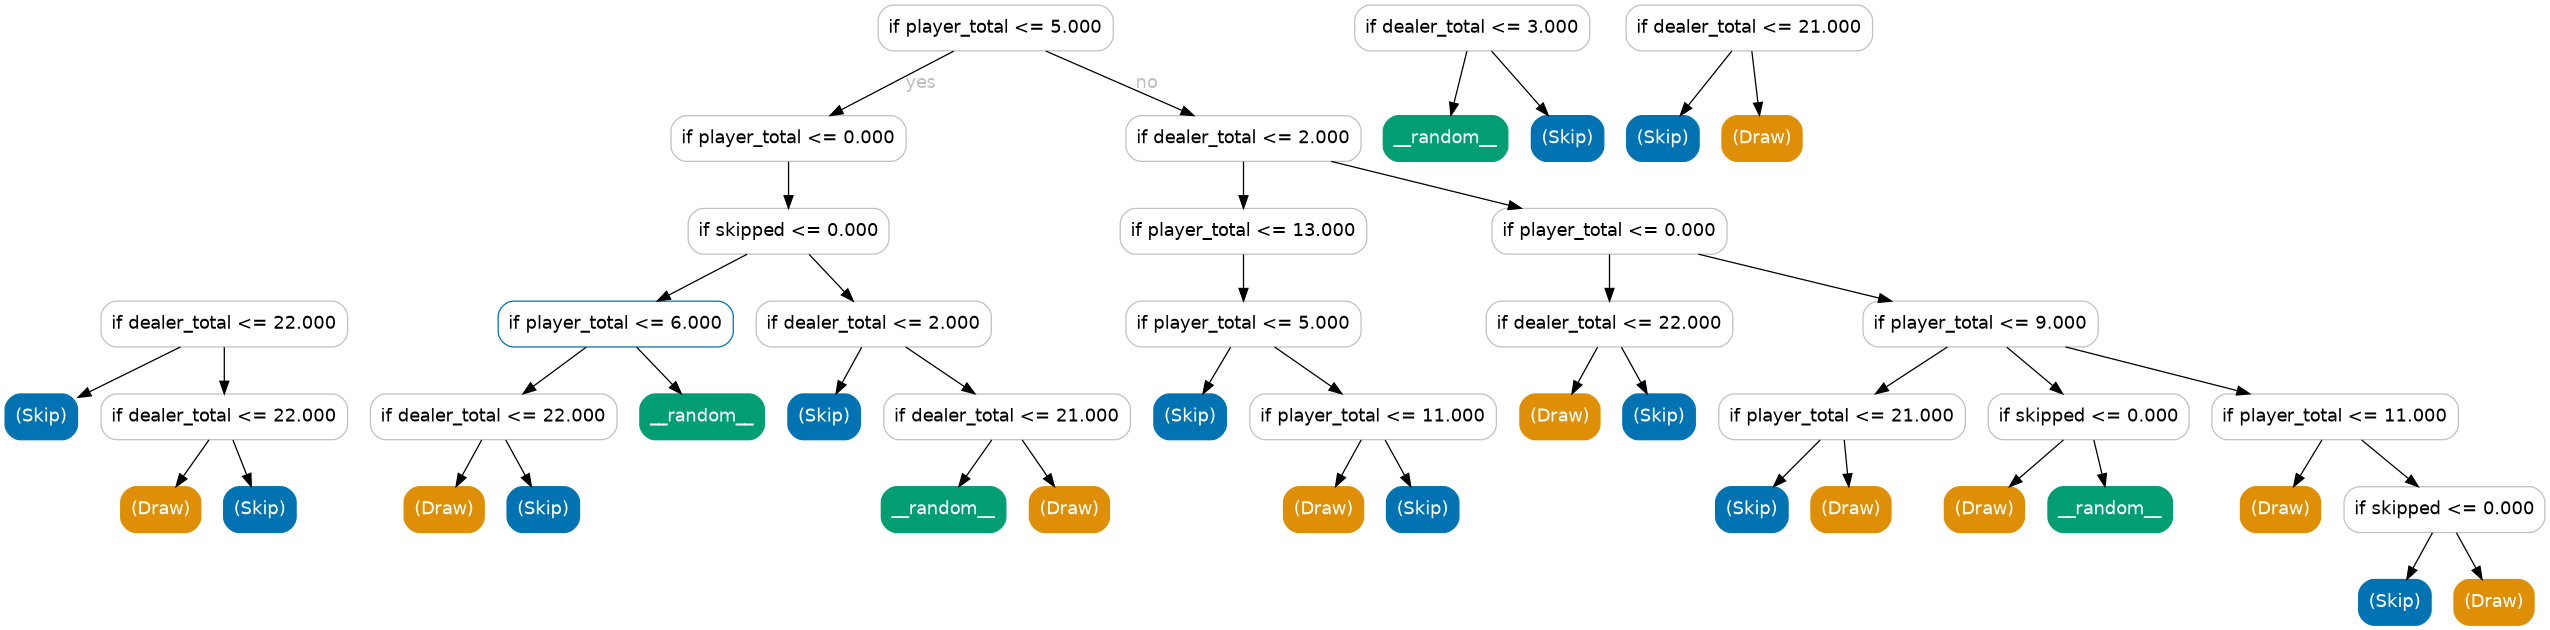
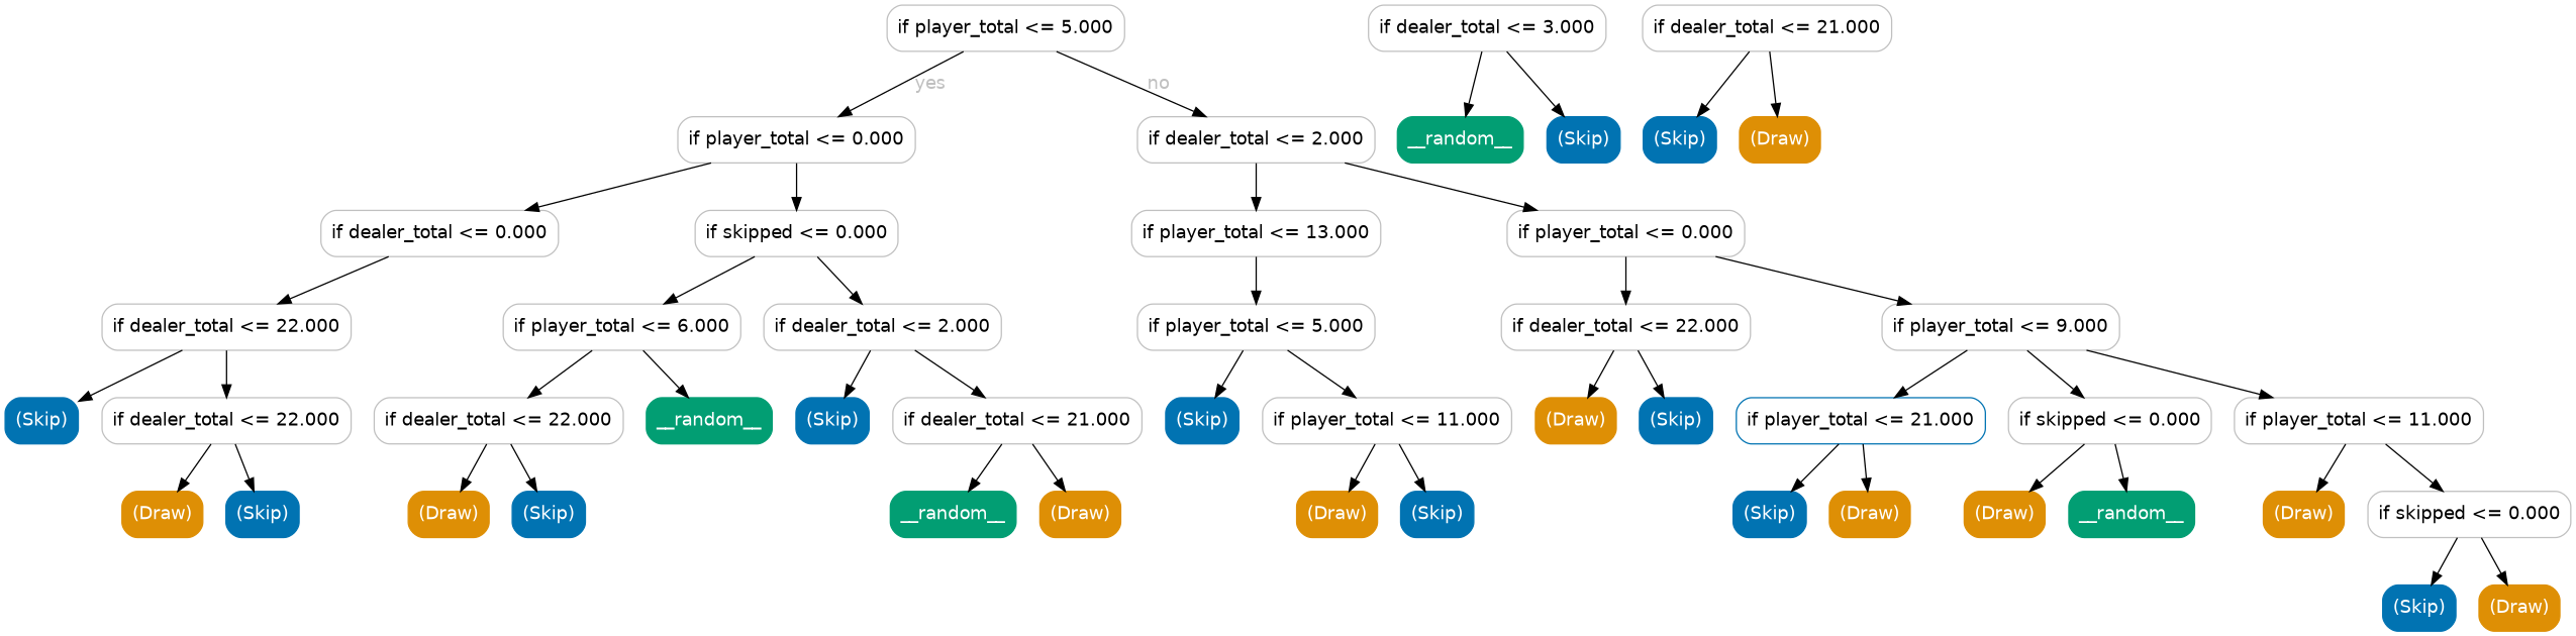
  digraph {
    node [color=gray fillcolor=white fontname=helvetica shape=box style="filled, rounded" fontcolor=white]
    edge [fontcolor=gray fontname=helvetica]
    n1 [height=0.5 label="if player_total <= 5.000" width=2.5694 fontcolor=""]
    n2 [height=0.5 label="if player_total <= 0.000" width=2.5694 fontcolor=""]
    n3 [height=0.5 label="if dealer_total <= 2.000" width=2.5694 fontcolor=""]
+   n4 [height=0.5 label="if dealer_total <= 0.000" width=2.5694 fontcolor=""]
    n5 [height=0.5 label="if skipped <= 0.000" width=2.1944 fontcolor=""]
    n6 [height=0.5 label="if player_total <= 13.000" width=2.6944 fontcolor=""]
    n7 [height=0.5 label="if player_total <= 0.000" width=2.5694 fontcolor=""]
    n8 [height=0.5 label="if dealer_total <= 22.000" width=2.6944 fontcolor=""]
-   n9 [color="#0173b2" height=0.5 label="if player_total <= 6.000" width=2.5694 fontcolor=""]
+   n9 [height=0.5 label="if player_total <= 6.000" width=2.5694 fontcolor=""]
    n10 [height=0.5 label="if dealer_total <= 2.000" width=2.5694 fontcolor=""]
    n11 [height=0.5 label="if player_total <= 5.000" width=2.5694 fontcolor=""]
    n12 [height=0.5 label="if dealer_total <= 22.000" width=2.6944 fontcolor=""]
    n13 [height=0.5 label="if player_total <= 9.000" width=2.5694 fontcolor=""]
    n14 [color="#0173b2" fillcolor="#0173b2" height=0.5 label="(Skip)" width=0.79167]
    n15 [height=0.5 label="if dealer_total <= 22.000" width=2.6944 fontcolor=""]
    n16 [height=0.5 label="if dealer_total <= 22.000" width=2.6944 fontcolor=""]
    n17 [color="#029e73" fillcolor="#029e73" height=0.5 label=__random__ width=1.3611]
    n18 [color="#0173b2" fillcolor="#0173b2" height=0.5 label="(Skip)" width=0.79167]
    n19 [height=0.5 label="if dealer_total <= 21.000" width=2.6944 fontcolor=""]
    n20 [height=0.5 label="if dealer_total <= 3.000" width=2.5694 fontcolor=""]
    n21 [color="#029e73" fillcolor="#029e73" height=0.5 label=__random__ width=1.3611]
    n22 [color="#0173b2" fillcolor="#0173b2" height=0.5 label="(Skip)" width=0.79167]
    n23 [height=0.5 label="if dealer_total <= 21.000" width=2.6944 fontcolor=""]
    n24 [color="#0173b2" fillcolor="#0173b2" height=0.5 label="(Skip)" width=0.79167]
    n25 [color="#de8f05" fillcolor="#de8f05" height=0.5 label="(Draw)" width=0.875]
    n26 [color="#de8f05" fillcolor="#de8f05" height=0.5 label="(Draw)" width=0.875]
    n27 [color="#0173b2" fillcolor="#0173b2" height=0.5 label="(Skip)" width=0.79167]
    n28 [color="#de8f05" fillcolor="#de8f05" height=0.5 label="(Draw)" width=0.875]
    n29 [color="#0173b2" fillcolor="#0173b2" height=0.5 label="(Skip)" width=0.79167]
    n30 [color="#029e73" fillcolor="#029e73" height=0.5 label=__random__ width=1.3611]
    n31 [color="#de8f05" fillcolor="#de8f05" height=0.5 label="(Draw)" width=0.875]
    n32 [color="#0173b2" fillcolor="#0173b2" height=0.5 label="(Skip)" width=0.79167]
    n33 [height=0.5 label="if player_total <= 11.000" width=2.6944 fontcolor=""]
-   n34 [height=0.5 label="if player_total <= 21.000" width=2.6944 fontcolor=""]
+   n34 [color="#0173b2" height=0.5 label="if player_total <= 21.000" width=2.6944 fontcolor=""]
    n35 [color="#0173b2" fillcolor="#0173b2" height=0.5 label="(Skip)" width=0.79167]
    n36 [color="#de8f05" fillcolor="#de8f05" height=0.5 label="(Draw)" width=0.875]
    n37 [color="#de8f05" fillcolor="#de8f05" height=0.5 label="(Draw)" width=0.875]
    n38 [color="#0173b2" fillcolor="#0173b2" height=0.5 label="(Skip)" width=0.79167]
    n39 [height=0.5 label="if skipped <= 0.000" width=2.1944 fontcolor=""]
    n40 [height=0.5 label="if player_total <= 11.000" width=2.6944 fontcolor=""]
    n41 [color="#de8f05" fillcolor="#de8f05" height=0.5 label="(Draw)" width=0.875]
    n42 [color="#0173b2" fillcolor="#0173b2" height=0.5 label="(Skip)" width=0.79167]
    n43 [color="#de8f05" fillcolor="#de8f05" height=0.5 label="(Draw)" width=0.875]
    n44 [color="#029e73" fillcolor="#029e73" height=0.5 label=__random__ width=1.3611]
    n45 [color="#de8f05" fillcolor="#de8f05" height=0.5 label="(Draw)" width=0.875]
    n46 [height=0.5 label="if skipped <= 0.000" width=2.1944 fontcolor=""]
    n47 [color="#0173b2" fillcolor="#0173b2" height=0.5 label="(Skip)" width=0.79167]
    n48 [color="#de8f05" fillcolor="#de8f05" height=0.5 label="(Draw)" width=0.875]
    n1 -> n2 [label=yes]
    n1 -> n3 [label=no]
+   n2 -> n4
    n2 -> n5
    n3 -> n6
    n3 -> n7
+   n4 -> n8
    n5 -> n9
    n5 -> n10
    n6 -> n11
    n7 -> n12
    n7 -> n13
    n8 -> n14
    n8 -> n15
    n9 -> n16
    n9 -> n17
    n10 -> n18
    n10 -> n19
    n11 -> n32
    n11 -> n33
    n12 -> n37
    n12 -> n38
    n13 -> n34
    n13 -> n39
    n13 -> n40
    n15 -> n26
    n15 -> n27
    n16 -> n28
    n16 -> n29
    n19 -> n30
    n19 -> n31
    n20 -> n21
    n20 -> n22
    n23 -> n24
    n23 -> n25
    n33 -> n41
    n33 -> n42
    n34 -> n35
    n34 -> n36
    n39 -> n43
    n39 -> n44
    n40 -> n45
    n40 -> n46
    n46 -> n47
    n46 -> n48
  }
